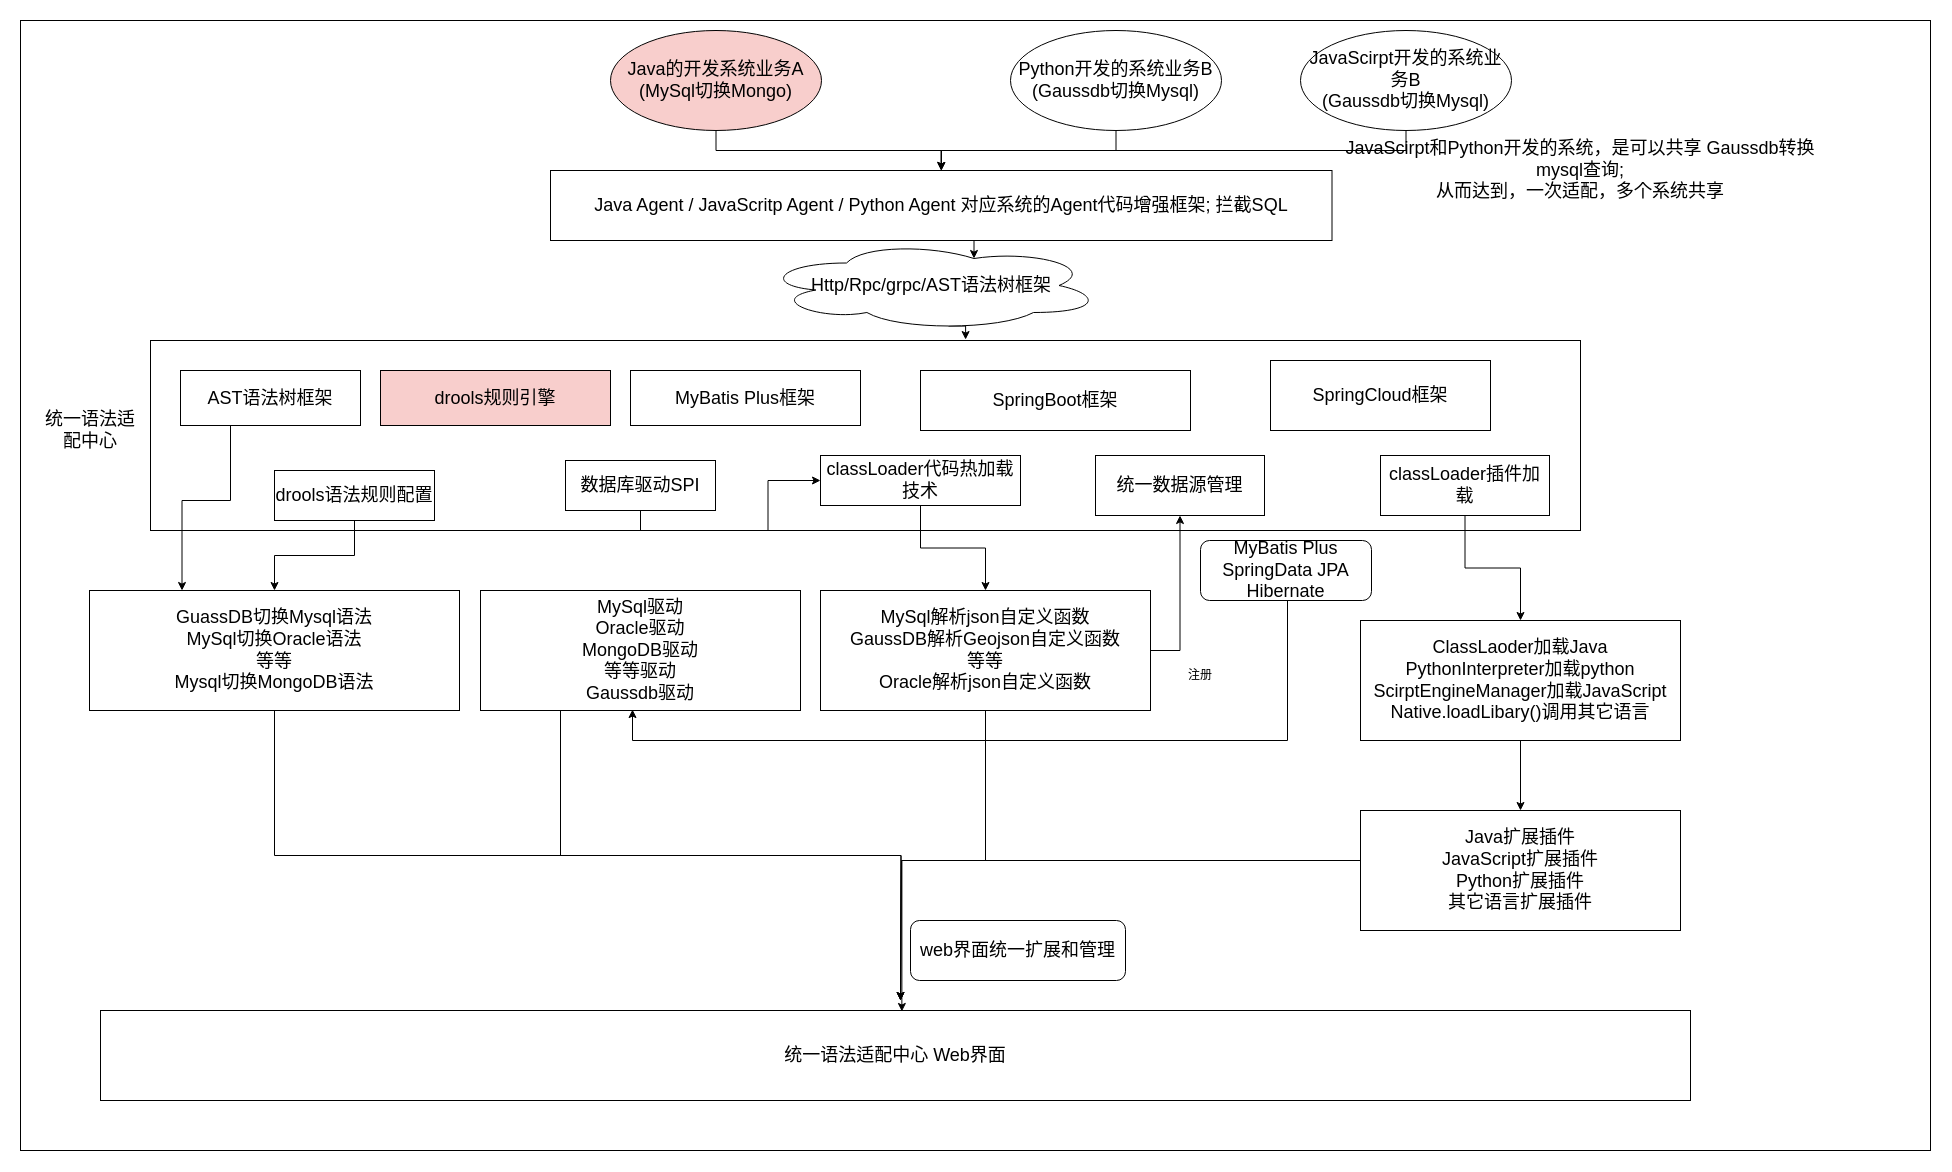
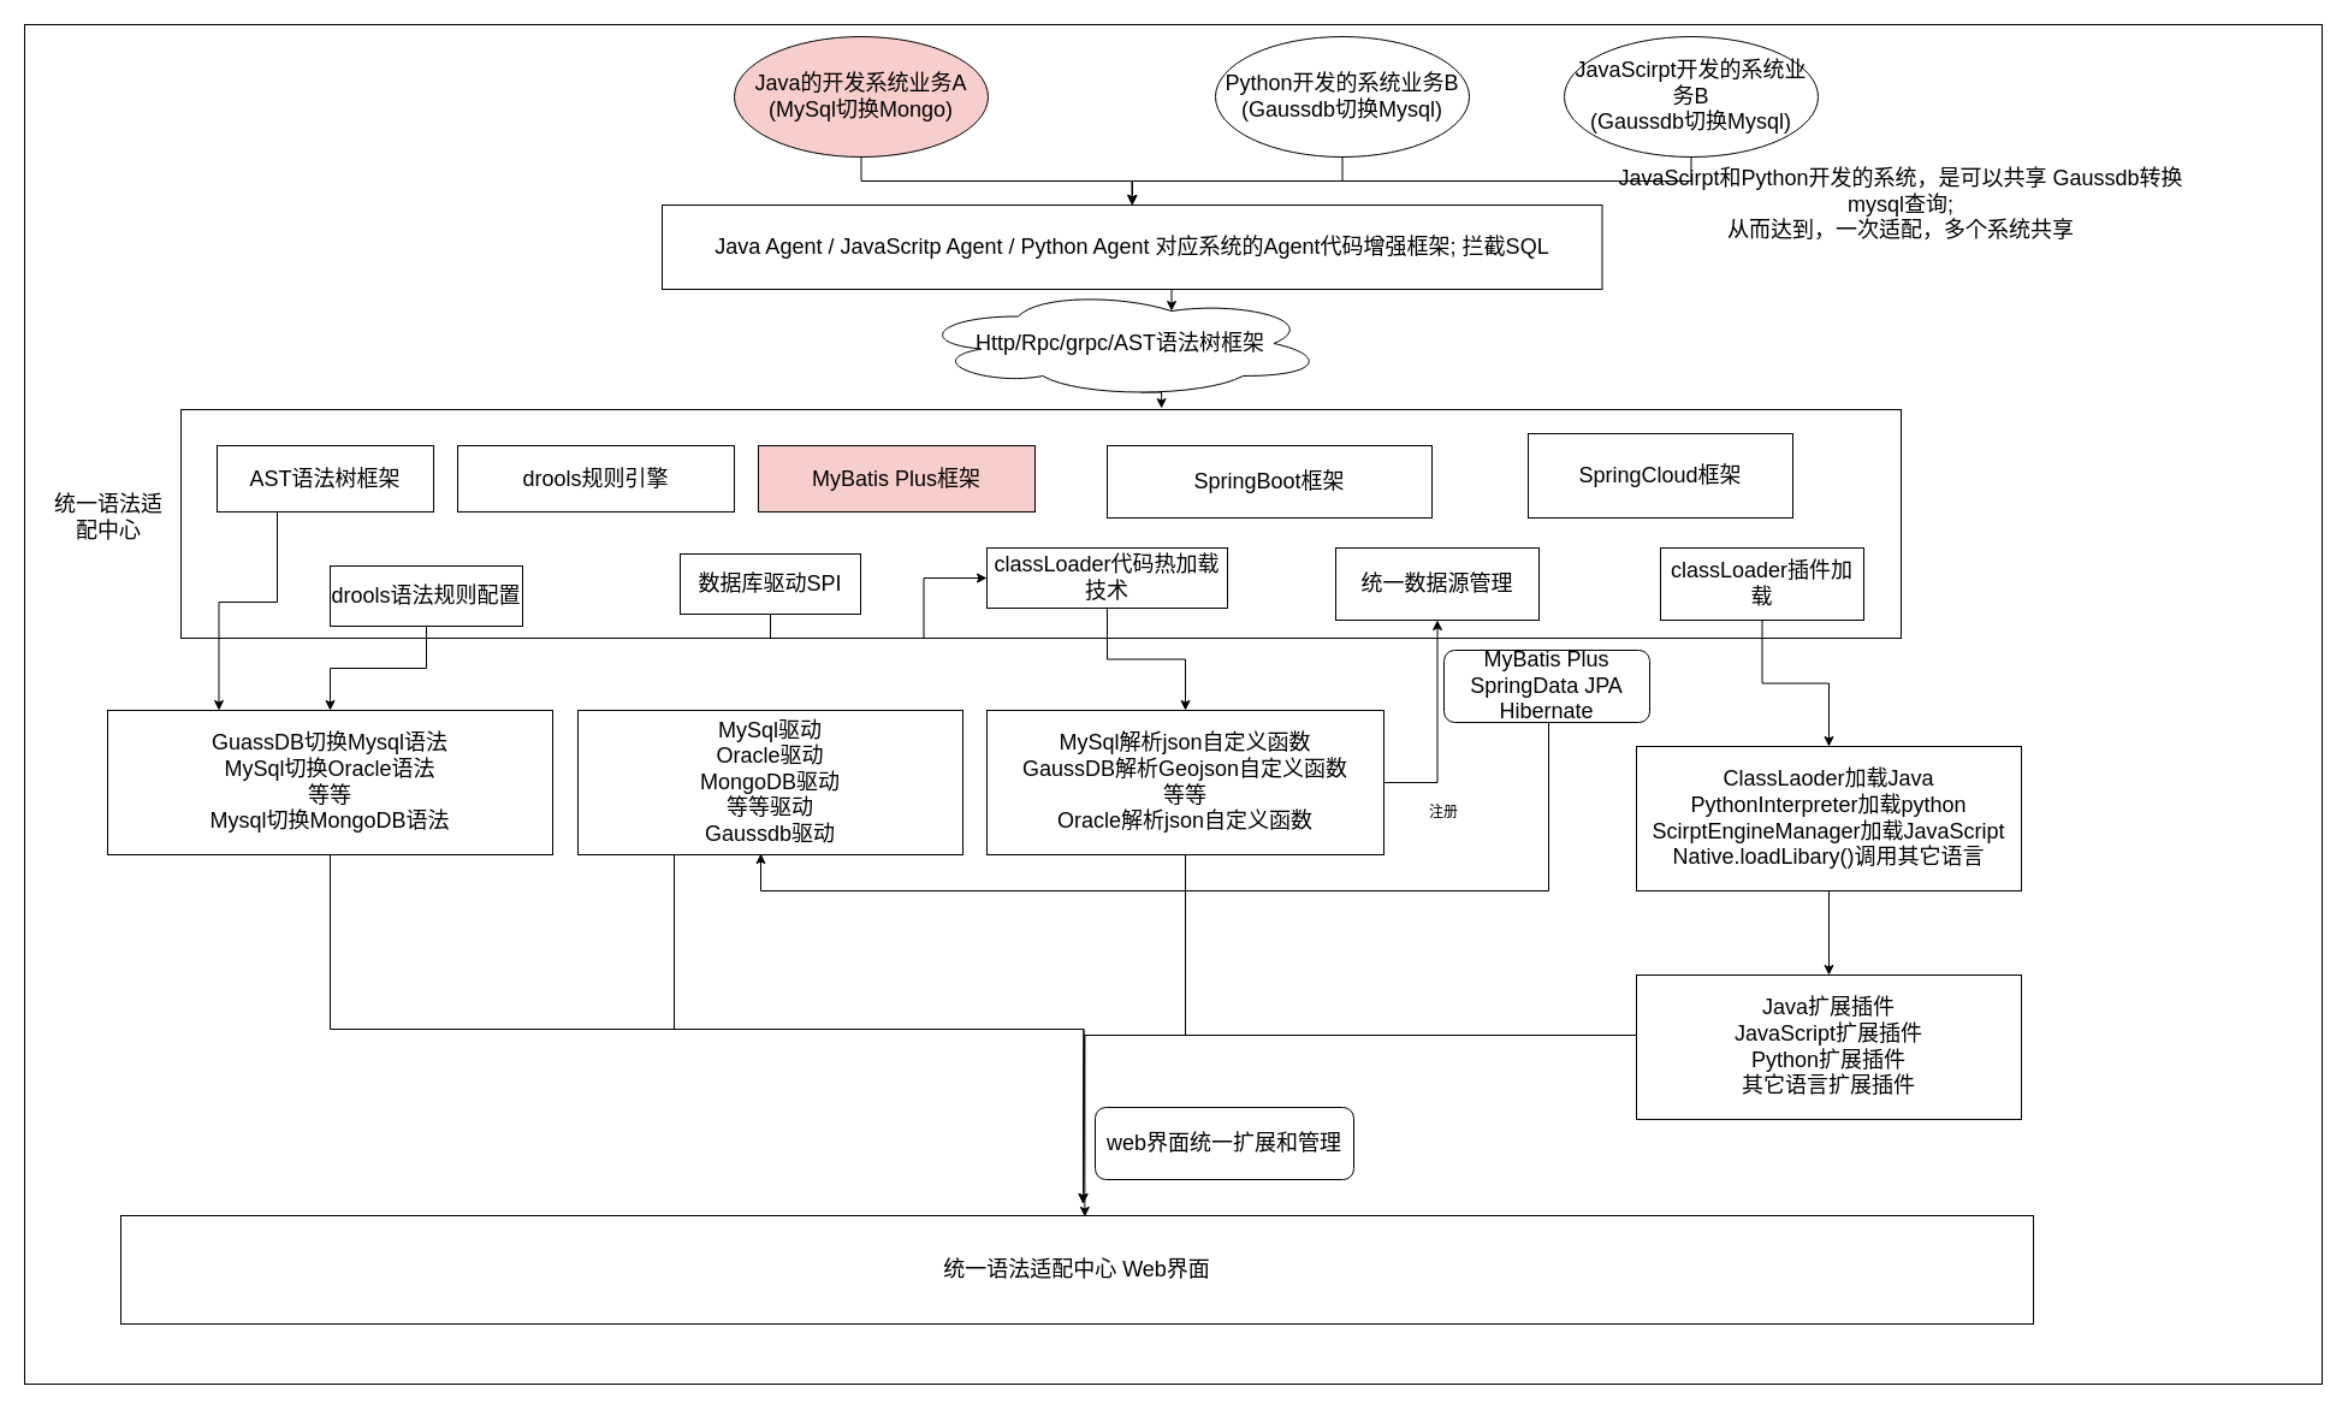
  <mxCell id="0" />
  <mxCell id="1" parent="0" />
  <mxCell id="2" value="" style="rounded=0;whiteSpace=wrap;html=1;" vertex="1" parent="1"><mxGeometry x="20" y="20" width="1910" height="1130" as="geometry" /></mxCell>
  <mxCell id="3" value="" style="rounded=0;whiteSpace=wrap;html=1;" vertex="1" parent="1"><mxGeometry x="150" y="340" width="1430" height="190" as="geometry" /></mxCell>
  <mxCell id="4" value="&lt;font style=&quot;font-size: 18px;&quot;&gt;SpringBoot框架&lt;/font&gt;" style="rounded=0;whiteSpace=wrap;html=1;" vertex="1" parent="1"><mxGeometry x="920" y="370" width="270" height="60" as="geometry" /></mxCell>
- <mxCell id="5" value="&lt;font style=&quot;font-size: 18px;&quot;&gt;MyBatis Plus框架&lt;/font&gt;" style="rounded=0;whiteSpace=wrap;html=1;" vertex="1" parent="1"><mxGeometry x="630" y="370" width="230" height="55" as="geometry" /></mxCell>
+ <mxCell id="5" value="&lt;font style=&quot;font-size: 18px;&quot;&gt;MyBatis Plus框架&lt;/font&gt;" style="rounded=0;whiteSpace=wrap;html=1;fillColor=#f8cecc;" vertex="1" parent="1"><mxGeometry x="630" y="370" width="230" height="55" as="geometry" /></mxCell>
  <mxCell id="6" style="edgeStyle=orthogonalEdgeStyle;rounded=0;orthogonalLoop=1;jettySize=auto;html=1;exitX=0.5;exitY=1;exitDx=0;exitDy=0;" edge="1" parent="1" source="7" target="18"><mxGeometry relative="1" as="geometry" /></mxCell>
  <mxCell id="7" value="&lt;font style=&quot;font-size: 18px;&quot;&gt;数据库驱动SPI&lt;/font&gt;" style="rounded=0;whiteSpace=wrap;html=1;" vertex="1" parent="1"><mxGeometry x="565" y="460" width="150" height="50" as="geometry" /></mxCell>
  <mxCell id="8" style="edgeStyle=orthogonalEdgeStyle;rounded=0;orthogonalLoop=1;jettySize=auto;html=1;exitX=0.25;exitY=1;exitDx=0;exitDy=0;" edge="1" parent="1" source="9"><mxGeometry relative="1" as="geometry"><mxPoint x="900" y="1000" as="targetPoint" /></mxGeometry></mxCell>
  <mxCell id="9" value="&lt;font style=&quot;font-size: 18px;&quot;&gt;MySql驱动&lt;br&gt;Oracle驱动&lt;br&gt;MongoDB驱动&lt;br&gt;等等驱动&lt;br&gt;Gaussdb驱动&lt;/font&gt;" style="rounded=0;whiteSpace=wrap;html=1;" vertex="1" parent="1"><mxGeometry x="480" y="590" width="320" height="120" as="geometry" /></mxCell>
  <mxCell id="10" style="edgeStyle=orthogonalEdgeStyle;rounded=0;orthogonalLoop=1;jettySize=auto;html=1;exitX=0.5;exitY=1;exitDx=0;exitDy=0;" edge="1" parent="1" source="11"><mxGeometry relative="1" as="geometry"><mxPoint x="900" y="1000" as="targetPoint" /></mxGeometry></mxCell>
  <mxCell id="11" value="&lt;span style=&quot;font-size: 18px;&quot;&gt;GuassDB切换Mysql语法&lt;br&gt;MySql切换Oracle语法&lt;br&gt;等等&lt;br&gt;Mysql切换MongoDB语法&lt;br&gt;&lt;/span&gt;" style="rounded=0;whiteSpace=wrap;html=1;" vertex="1" parent="1"><mxGeometry x="89" y="590" width="370" height="120" as="geometry" /></mxCell>
  <mxCell id="12" style="edgeStyle=orthogonalEdgeStyle;rounded=0;orthogonalLoop=1;jettySize=auto;html=1;exitX=0.5;exitY=1;exitDx=0;exitDy=0;entryX=0.5;entryY=0;entryDx=0;entryDy=0;" edge="1" parent="1" source="13" target="11"><mxGeometry relative="1" as="geometry" /></mxCell>
  <mxCell id="13" value="&lt;font style=&quot;font-size: 18px;&quot;&gt;drools语法规则配置&lt;/font&gt;" style="rounded=0;whiteSpace=wrap;html=1;" vertex="1" parent="1"><mxGeometry x="274" y="470" width="160" height="50" as="geometry" /></mxCell>
  <mxCell id="14" value="&lt;font style=&quot;font-size: 18px;&quot;&gt;SpringCloud框架&lt;/font&gt;" style="rounded=0;whiteSpace=wrap;html=1;" vertex="1" parent="1"><mxGeometry x="1270" y="360" width="220" height="70" as="geometry" /></mxCell>
  <mxCell id="15" style="edgeStyle=orthogonalEdgeStyle;rounded=0;orthogonalLoop=1;jettySize=auto;html=1;exitX=0.5;exitY=1;exitDx=0;exitDy=0;entryX=0.25;entryY=0;entryDx=0;entryDy=0;" edge="1" parent="1" source="16" target="11"><mxGeometry relative="1" as="geometry"><Array as="points"><mxPoint x="230" y="410" /><mxPoint x="230" y="500" /><mxPoint x="182" y="500" /></Array></mxGeometry></mxCell>
  <mxCell id="16" value="&lt;span style=&quot;font-size: 18px;&quot;&gt;AST语法树框架&lt;/span&gt;" style="rounded=0;whiteSpace=wrap;html=1;" vertex="1" parent="1"><mxGeometry x="180" y="370" width="180" height="55" as="geometry" /></mxCell>
  <mxCell id="17" style="edgeStyle=orthogonalEdgeStyle;rounded=0;orthogonalLoop=1;jettySize=auto;html=1;exitX=0.5;exitY=1;exitDx=0;exitDy=0;" edge="1" parent="1" source="18" target="21"><mxGeometry relative="1" as="geometry" /></mxCell>
  <mxCell id="18" value="&lt;span style=&quot;font-size: 18px;&quot;&gt;classLoader代码热加载技术&lt;/span&gt;" style="rounded=0;whiteSpace=wrap;html=1;" vertex="1" parent="1"><mxGeometry x="820" y="455" width="200" height="50" as="geometry" /></mxCell>
  <mxCell id="19" style="edgeStyle=orthogonalEdgeStyle;rounded=0;orthogonalLoop=1;jettySize=auto;html=1;exitX=1;exitY=0.5;exitDx=0;exitDy=0;entryX=0.5;entryY=1;entryDx=0;entryDy=0;" edge="1" parent="1" source="21" target="22"><mxGeometry relative="1" as="geometry" /></mxCell>
  <mxCell id="20" style="edgeStyle=orthogonalEdgeStyle;rounded=0;orthogonalLoop=1;jettySize=auto;html=1;exitX=0.5;exitY=1;exitDx=0;exitDy=0;entryX=0.504;entryY=0.011;entryDx=0;entryDy=0;entryPerimeter=0;" edge="1" parent="1" source="21" target="32"><mxGeometry relative="1" as="geometry" /></mxCell>
  <mxCell id="21" value="&lt;font style=&quot;font-size: 18px;&quot;&gt;MySql解析json自定义函数&lt;br&gt;GaussDB解析Geojson自定义函数&lt;br&gt;等等&lt;br&gt;Oracle解析json自定义函数&lt;br&gt;&lt;/font&gt;" style="rounded=0;whiteSpace=wrap;html=1;" vertex="1" parent="1"><mxGeometry x="820" y="590" width="330" height="120" as="geometry" /></mxCell>
- <mxCell id="22" value="&lt;font style=&quot;font-size: 18px;&quot;&gt;统一数据源管理&lt;/font&gt;" style="rounded=0;whiteSpace=wrap;html=1;" vertex="1" parent="1"><mxGeometry x="1095" y="455" width="169" height="60" as="geometry" /></mxCell>
+ <mxCell id="22" value="&lt;font style=&quot;font-size: 18px;&quot;&gt;统一数据源管理&lt;/font&gt;" style="rounded=0;whiteSpace=wrap;html=1;" vertex="1" parent="1"><mxGeometry x="1110" y="455" width="169" height="60" as="geometry" /></mxCell>
  <mxCell id="23" style="edgeStyle=orthogonalEdgeStyle;rounded=0;orthogonalLoop=1;jettySize=auto;html=1;exitX=0.75;exitY=1;exitDx=0;exitDy=0;entryX=0.475;entryY=0.992;entryDx=0;entryDy=0;entryPerimeter=0;" edge="1" parent="1" source="24" target="9"><mxGeometry relative="1" as="geometry"><Array as="points"><mxPoint x="1287" y="740" /><mxPoint x="632" y="740" /></Array></mxGeometry></mxCell>
  <mxCell id="24" value="&lt;font style=&quot;font-size: 18px;&quot;&gt;MyBatis Plus&lt;br&gt;SpringData JPA&lt;br&gt;Hibernate&lt;/font&gt;" style="rounded=1;whiteSpace=wrap;html=1;" vertex="1" parent="1"><mxGeometry x="1200" y="540" width="171" height="60" as="geometry" /></mxCell>
  <mxCell id="25" value="注册" style="text;html=1;strokeColor=none;fillColor=none;align=center;verticalAlign=middle;whiteSpace=wrap;rounded=0;" vertex="1" parent="1"><mxGeometry x="1170" y="660" width="60" height="30" as="geometry" /></mxCell>
  <mxCell id="26" style="edgeStyle=orthogonalEdgeStyle;rounded=0;orthogonalLoop=1;jettySize=auto;html=1;exitX=0.5;exitY=1;exitDx=0;exitDy=0;" edge="1" parent="1" source="27" target="29"><mxGeometry relative="1" as="geometry" /></mxCell>
  <mxCell id="27" value="&lt;span style=&quot;font-size: 18px;&quot;&gt;classLoader插件加载&lt;/span&gt;" style="rounded=0;whiteSpace=wrap;html=1;" vertex="1" parent="1"><mxGeometry x="1380" y="455" width="169" height="60" as="geometry" /></mxCell>
  <mxCell id="28" style="edgeStyle=orthogonalEdgeStyle;rounded=0;orthogonalLoop=1;jettySize=auto;html=1;exitX=0.5;exitY=1;exitDx=0;exitDy=0;" edge="1" parent="1" source="29" target="31"><mxGeometry relative="1" as="geometry" /></mxCell>
  <mxCell id="29" value="&lt;span style=&quot;font-size: 18px;&quot;&gt;ClassLaoder加载Java&lt;br&gt;PythonInterpreter加载python&lt;br&gt;ScirptEngineManager加载JavaScript&lt;br&gt;Native.loadLibary()调用其它语言&lt;br&gt;&lt;/span&gt;" style="rounded=0;whiteSpace=wrap;html=1;" vertex="1" parent="1"><mxGeometry x="1360" y="620" width="320" height="120" as="geometry" /></mxCell>
  <mxCell id="30" style="edgeStyle=orthogonalEdgeStyle;rounded=0;orthogonalLoop=1;jettySize=auto;html=1;exitX=0;exitY=0.5;exitDx=0;exitDy=0;" edge="1" parent="1" source="31"><mxGeometry relative="1" as="geometry"><mxPoint x="900" y="1000" as="targetPoint" /><Array as="points"><mxPoint x="1360" y="860" /><mxPoint x="901" y="860" /></Array></mxGeometry></mxCell>
  <mxCell id="31" value="&lt;font style=&quot;font-size: 18px;&quot;&gt;Java扩展插件&lt;br&gt;JavaScript扩展插件&lt;br&gt;Python扩展插件&lt;br&gt;其它语言扩展插件&lt;/font&gt;" style="rounded=0;whiteSpace=wrap;html=1;" vertex="1" parent="1"><mxGeometry x="1360" y="810" width="320" height="120" as="geometry" /></mxCell>
  <mxCell id="32" value="&lt;font style=&quot;font-size: 18px;&quot;&gt;统一语法适配中心 Web界面&lt;/font&gt;" style="rounded=0;whiteSpace=wrap;html=1;" vertex="1" parent="1"><mxGeometry x="100" y="1010" width="1590" height="90" as="geometry" /></mxCell>
  <mxCell id="33" value="&lt;font style=&quot;font-size: 18px;&quot;&gt;web界面统一扩展和管理&lt;/font&gt;" style="rounded=1;whiteSpace=wrap;html=1;" vertex="1" parent="1"><mxGeometry x="910" y="920" width="215" height="60" as="geometry" /></mxCell>
- <mxCell id="34" value="&lt;span style=&quot;font-size: 18px;&quot;&gt;drools规则引擎&lt;/span&gt;" style="rounded=0;whiteSpace=wrap;html=1;fillColor=#f8cecc;" vertex="1" parent="1"><mxGeometry x="380" y="370" width="230" height="55" as="geometry" /></mxCell>
+ <mxCell id="34" value="&lt;span style=&quot;font-size: 18px;&quot;&gt;drools规则引擎&lt;/span&gt;" style="rounded=0;whiteSpace=wrap;html=1;" vertex="1" parent="1"><mxGeometry x="380" y="370" width="230" height="55" as="geometry" /></mxCell>
  <mxCell id="35" style="edgeStyle=orthogonalEdgeStyle;rounded=0;orthogonalLoop=1;jettySize=auto;html=1;exitX=0.5;exitY=1;exitDx=0;exitDy=0;" edge="1" parent="1" source="36" target="40"><mxGeometry relative="1" as="geometry" /></mxCell>
  <mxCell id="36" value="&lt;font style=&quot;font-size: 18px;&quot;&gt;Java的开发系统业务A&lt;br&gt;(MySql切换Mongo)&lt;br&gt;&lt;/font&gt;" style="ellipse;whiteSpace=wrap;html=1;fillColor=#f8cecc;" vertex="1" parent="1"><mxGeometry x="610" y="30" width="211" height="100" as="geometry" /></mxCell>
  <mxCell id="37" style="edgeStyle=orthogonalEdgeStyle;rounded=0;orthogonalLoop=1;jettySize=auto;html=1;exitX=0.5;exitY=1;exitDx=0;exitDy=0;" edge="1" parent="1" source="38" target="40"><mxGeometry relative="1" as="geometry" /></mxCell>
  <mxCell id="38" value="&lt;font style=&quot;font-size: 18px;&quot;&gt;Python开发的系统业务B&lt;br&gt;(Gaussdb切换Mysql)&lt;br&gt;&lt;/font&gt;" style="ellipse;whiteSpace=wrap;html=1;" vertex="1" parent="1"><mxGeometry x="1010" y="30" width="211" height="100" as="geometry" /></mxCell>
  <mxCell id="39" style="edgeStyle=orthogonalEdgeStyle;rounded=0;orthogonalLoop=1;jettySize=auto;html=1;exitX=0.5;exitY=1;exitDx=0;exitDy=0;entryX=0.625;entryY=0.2;entryDx=0;entryDy=0;entryPerimeter=0;" edge="1" parent="1" source="40" target="42"><mxGeometry relative="1" as="geometry" /></mxCell>
  <mxCell id="40" value="&lt;font style=&quot;font-size: 18px;&quot;&gt;Java Agent / JavaScritp Agent / Python Agent 对应系统的Agent代码增强框架; 拦截SQL&lt;/font&gt;" style="rounded=0;whiteSpace=wrap;html=1;" vertex="1" parent="1"><mxGeometry x="550" y="170" width="781.5" height="70" as="geometry" /></mxCell>
  <mxCell id="41" style="edgeStyle=orthogonalEdgeStyle;rounded=0;orthogonalLoop=1;jettySize=auto;html=1;exitX=0.55;exitY=0.95;exitDx=0;exitDy=0;exitPerimeter=0;entryX=0.57;entryY=-0.005;entryDx=0;entryDy=0;entryPerimeter=0;" edge="1" parent="1" source="42" target="3"><mxGeometry relative="1" as="geometry" /></mxCell>
  <mxCell id="42" value="&lt;font style=&quot;font-size: 18px;&quot;&gt;Http/Rpc/grpc/AST语法树框架&lt;/font&gt;" style="ellipse;shape=cloud;whiteSpace=wrap;html=1;" vertex="1" parent="1"><mxGeometry x="761" y="240" width="340" height="90" as="geometry" /></mxCell>
  <mxCell id="43" value="&lt;font style=&quot;font-size: 18px;&quot;&gt;统一语法适配中心&lt;/font&gt;" style="text;html=1;strokeColor=none;fillColor=none;align=center;verticalAlign=middle;whiteSpace=wrap;rounded=0;" vertex="1" parent="1"><mxGeometry x="40" y="370" width="100" height="120" as="geometry" /></mxCell>
  <mxCell id="44" style="edgeStyle=orthogonalEdgeStyle;rounded=0;orthogonalLoop=1;jettySize=auto;html=1;exitX=0.5;exitY=1;exitDx=0;exitDy=0;entryX=0.5;entryY=0;entryDx=0;entryDy=0;" edge="1" parent="1" source="45" target="40"><mxGeometry relative="1" as="geometry" /></mxCell>
  <mxCell id="45" value="&lt;font style=&quot;font-size: 18px;&quot;&gt;JavaScirpt开发的系统业务B&lt;br&gt;(Gaussdb切换Mysql)&lt;br&gt;&lt;/font&gt;" style="ellipse;whiteSpace=wrap;html=1;" vertex="1" parent="1"><mxGeometry x="1300" y="30" width="211" height="100" as="geometry" /></mxCell>
  <mxCell id="46" value="&lt;font style=&quot;font-size: 18px;&quot;&gt;JavaScirpt和Python开发的系统，是可以共享 Gaussdb转换mysql查询;&lt;br&gt;从而达到，一次适配，多个系统共享&lt;br&gt;&lt;/font&gt;" style="text;html=1;strokeColor=none;fillColor=none;align=center;verticalAlign=middle;whiteSpace=wrap;rounded=0;" vertex="1" parent="1"><mxGeometry x="1330" y="130" width="500" height="80" as="geometry" /></mxCell>
